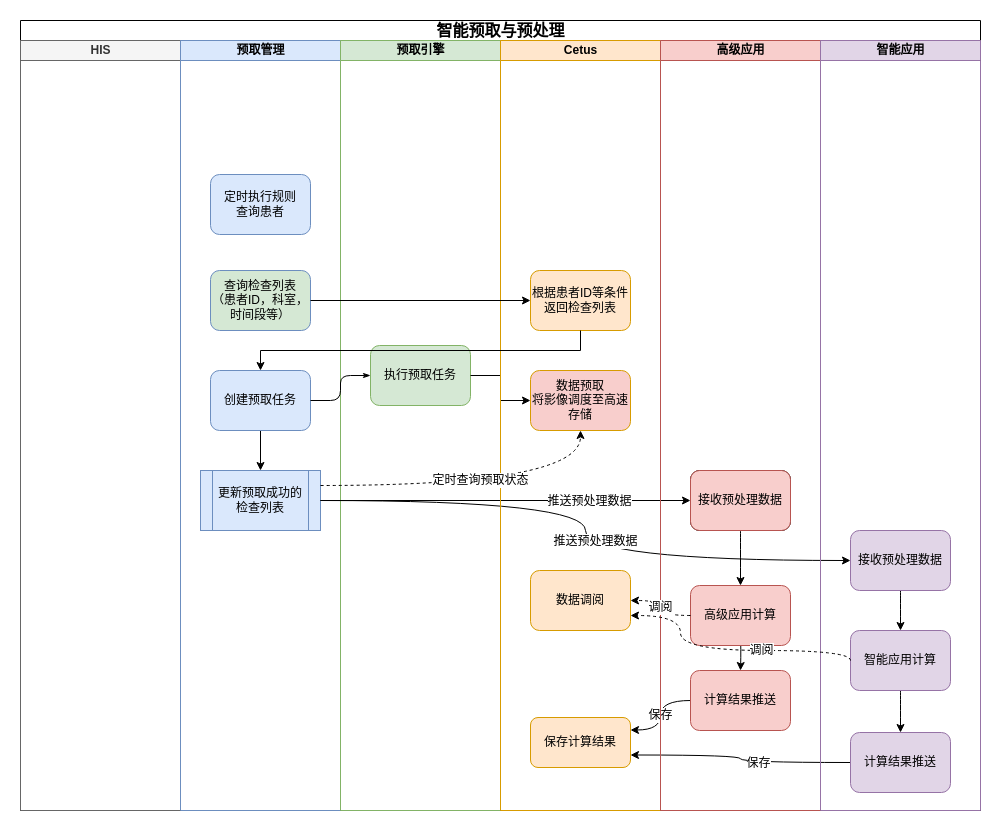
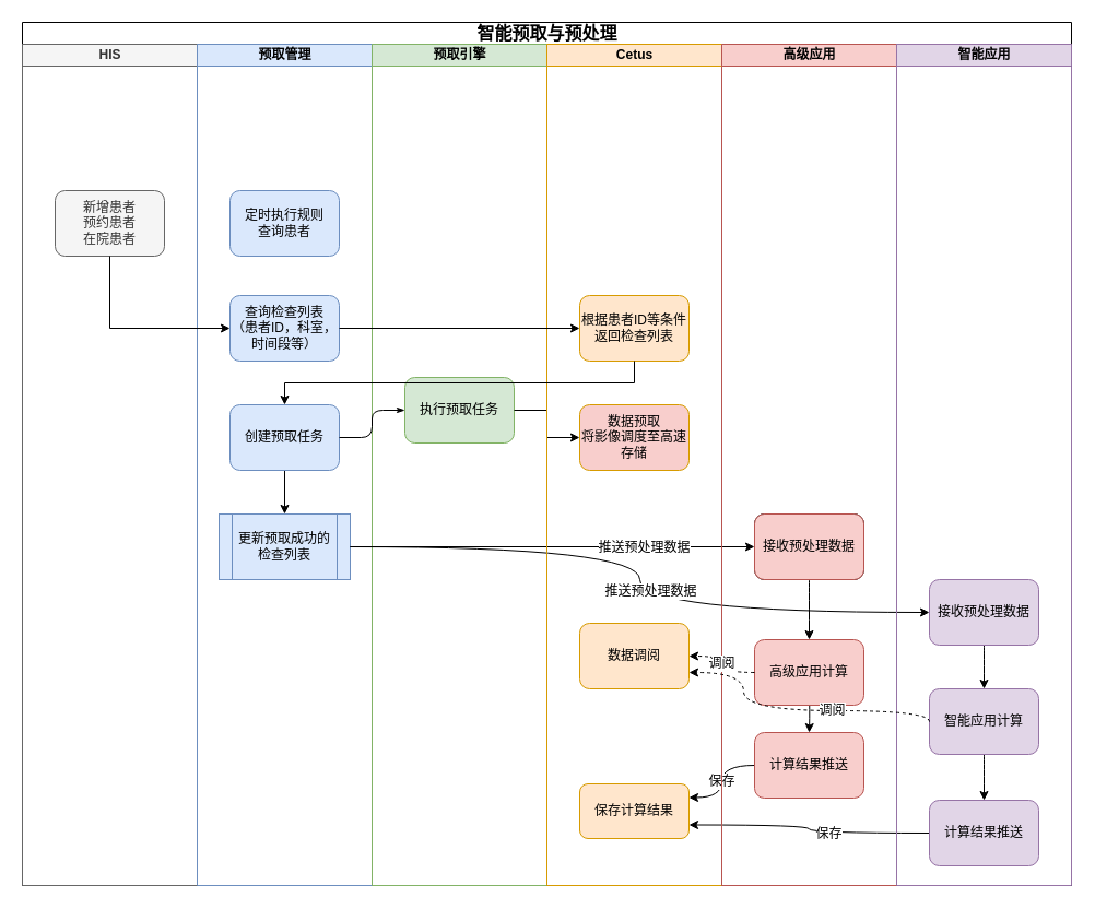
  <mxCell id="0" />
  <mxCell id="1" parent="0" />
  <mxCell id="2" value="&lt;font style=&quot;font-size: 16px&quot;&gt;智能预取与预处理&lt;/font&gt;" style="swimlane;html=1;childLayout=stackLayout;startSize=20;rounded=0;shadow=0;labelBackgroundColor=none;strokeWidth=1;fontFamily=Verdana;fontSize=8;align=center;" parent="1" vertex="1"><mxGeometry x="20" y="20" width="960" height="790" as="geometry" /></mxCell>
  <mxCell id="3" value="HIS" style="swimlane;html=1;startSize=20;fillColor=#f5f5f5;strokeColor=#666666;fontColor=#333333;" parent="2" vertex="1"><mxGeometry y="20" width="160" height="770" as="geometry" /></mxCell>
+ <mxCell id="4" value="新增患者&lt;br&gt;预约患者&lt;br&gt;在院患者" style="rounded=1;whiteSpace=wrap;html=1;shadow=0;labelBackgroundColor=none;strokeWidth=1;fontFamily=Helvetica;fontSize=12;align=center;fillColor=#f5f5f5;strokeColor=#666666;fontColor=#333333;" parent="3" vertex="1"><mxGeometry x="30" y="134" width="100" height="60" as="geometry" /></mxCell>
  <mxCell id="5" value="预取管理" style="swimlane;html=1;startSize=20;fillColor=#dae8fc;strokeColor=#6c8ebf;" parent="2" vertex="1"><mxGeometry x="160" y="20" width="160" height="770" as="geometry"><mxRectangle x="160" y="20" width="30" height="770" as="alternateBounds" /></mxGeometry></mxCell>
  <mxCell id="6" style="edgeStyle=orthogonalEdgeStyle;rounded=0;orthogonalLoop=1;jettySize=auto;html=1;exitX=0.5;exitY=1;exitDx=0;exitDy=0;fontFamily=Helvetica;fontSize=12;entryX=0.5;entryY=0;entryDx=0;entryDy=0;" parent="5" source="7" target="10" edge="1"><mxGeometry relative="1" as="geometry"><mxPoint x="80" y="430" as="targetPoint" /></mxGeometry></mxCell>
  <mxCell id="7" value="创建预取任务" style="rounded=1;whiteSpace=wrap;html=1;shadow=0;labelBackgroundColor=none;strokeWidth=1;fontFamily=Helvetica;fontSize=12;align=center;fillColor=#dae8fc;strokeColor=#6c8ebf;" parent="5" vertex="1"><mxGeometry x="30" y="330" width="100" height="60" as="geometry" /></mxCell>
  <mxCell id="8" value="定时执行规则&lt;br&gt;查询患者" style="rounded=1;whiteSpace=wrap;html=1;shadow=0;labelBackgroundColor=none;strokeWidth=1;fontFamily=Helvetica;fontSize=12;align=center;fillColor=#dae8fc;strokeColor=#6c8ebf;" parent="5" vertex="1"><mxGeometry x="30" y="134" width="100" height="60" as="geometry" /></mxCell>
- <mxCell id="9" value="查询检查列表&lt;br&gt;（患者ID，科室，时间段等）" style="rounded=1;whiteSpace=wrap;html=1;shadow=0;labelBackgroundColor=none;strokeWidth=1;fontFamily=Helvetica;fontSize=12;align=center;fillColor=#d5e8d4;strokeColor=#6c8ebf;" parent="5" vertex="1"><mxGeometry x="30" y="230" width="100" height="60" as="geometry" /></mxCell>
+ <mxCell id="9" value="查询检查列表&lt;br&gt;（患者ID，科室，时间段等）" style="rounded=1;whiteSpace=wrap;html=1;shadow=0;labelBackgroundColor=none;strokeWidth=1;fontFamily=Helvetica;fontSize=12;align=center;fillColor=#dae8fc;strokeColor=#6c8ebf;" parent="5" vertex="1"><mxGeometry x="30" y="230" width="100" height="60" as="geometry" /></mxCell>
  <mxCell id="10" value="&lt;span&gt;更新预取成功的检查列表&lt;/span&gt;" style="shape=process;whiteSpace=wrap;html=1;backgroundOutline=1;fontFamily=Helvetica;fontSize=12;fillColor=#dae8fc;strokeColor=#6c8ebf;" parent="5" vertex="1"><mxGeometry x="20" y="430" width="120" height="60" as="geometry" /></mxCell>
  <mxCell id="11" value="预取引擎" style="swimlane;html=1;startSize=20;fillColor=#d5e8d4;strokeColor=#82b366;" parent="2" vertex="1"><mxGeometry x="320" y="20" width="160" height="770" as="geometry"><mxRectangle x="320" y="20" width="30" height="770" as="alternateBounds" /></mxGeometry></mxCell>
  <mxCell id="12" value="执行预取任务" style="rounded=1;whiteSpace=wrap;html=1;shadow=0;labelBackgroundColor=none;strokeWidth=1;fontFamily=Helvetica;fontSize=12;align=center;fillColor=#d5e8d4;strokeColor=#82b366;" parent="11" vertex="1"><mxGeometry x="30" y="305" width="100" height="60" as="geometry" /></mxCell>
  <mxCell id="13" style="edgeStyle=orthogonalEdgeStyle;rounded=1;html=1;labelBackgroundColor=none;startArrow=none;startFill=0;startSize=5;endArrow=classicThin;endFill=1;endSize=5;jettySize=auto;orthogonalLoop=1;strokeWidth=1;fontFamily=Helvetica;fontSize=12;entryX=0;entryY=0.5;entryDx=0;entryDy=0;" parent="2" source="7" target="12" edge="1"><mxGeometry relative="1" as="geometry"><mxPoint x="350" y="385" as="targetPoint" /></mxGeometry></mxCell>
  <mxCell id="14" style="edgeStyle=orthogonalEdgeStyle;rounded=0;orthogonalLoop=1;jettySize=auto;html=1;exitX=1;exitY=0.5;exitDx=0;exitDy=0;entryX=0;entryY=0.5;entryDx=0;entryDy=0;fontFamily=Helvetica;fontSize=12;" parent="2" source="12" target="24" edge="1"><mxGeometry relative="1" as="geometry" /></mxCell>
  <mxCell id="15" style="edgeStyle=orthogonalEdgeStyle;rounded=0;orthogonalLoop=1;jettySize=auto;html=1;entryX=0;entryY=0.5;entryDx=0;entryDy=0;fontFamily=Helvetica;fontSize=12;exitX=1;exitY=0.5;exitDx=0;exitDy=0;" parent="2" source="10" target="30" edge="1"><mxGeometry relative="1" as="geometry"><mxPoint x="320" y="480" as="sourcePoint" /></mxGeometry></mxCell>
  <mxCell id="16" style="rounded=0;orthogonalLoop=1;jettySize=auto;html=1;elbow=vertical;entryX=0;entryY=0.5;entryDx=0;entryDy=0;edgeStyle=orthogonalEdgeStyle;curved=1;fontFamily=Helvetica;fontSize=12;exitX=1;exitY=0.5;exitDx=0;exitDy=0;" parent="2" source="10" target="37" edge="1"><mxGeometry relative="1" as="geometry"><mxPoint x="320" y="480" as="sourcePoint" /><mxPoint x="810" y="540" as="targetPoint" /></mxGeometry></mxCell>
  <mxCell id="17" value="推送预处理数据" style="edgeLabel;html=1;align=center;verticalAlign=middle;resizable=0;points=[];fontFamily=Helvetica;fontSize=12;" parent="16" vertex="1" connectable="0"><mxGeometry x="-0.476" y="-1" relative="1" as="geometry"><mxPoint x="113" y="-1" as="offset" /></mxGeometry></mxCell>
  <mxCell id="18" value="推送预处理数据" style="edgeLabel;html=1;align=center;verticalAlign=middle;resizable=0;points=[];fontFamily=Helvetica;fontSize=12;" parent="16" vertex="1" connectable="0"><mxGeometry x="0.19" y="16" relative="1" as="geometry"><mxPoint x="-17.0" y="-4" as="offset" /></mxGeometry></mxCell>
  <mxCell id="19" value="保存" style="rounded=0;orthogonalLoop=1;jettySize=auto;html=1;exitX=0;exitY=0.5;exitDx=0;exitDy=0;edgeStyle=orthogonalEdgeStyle;curved=1;fontFamily=Helvetica;fontSize=12;entryX=1;entryY=0.25;entryDx=0;entryDy=0;" parent="2" source="32" target="25" edge="1"><mxGeometry relative="1" as="geometry"><mxPoint x="610" y="700" as="targetPoint" /></mxGeometry></mxCell>
  <mxCell id="20" style="rounded=0;orthogonalLoop=1;jettySize=auto;html=1;exitX=0;exitY=0.5;exitDx=0;exitDy=0;entryX=1;entryY=0.75;entryDx=0;entryDy=0;edgeStyle=orthogonalEdgeStyle;curved=1;fontFamily=Helvetica;fontSize=12;" parent="2" source="40" target="25" edge="1"><mxGeometry relative="1" as="geometry" /></mxCell>
  <mxCell id="21" value="保存" style="edgeLabel;html=1;align=center;verticalAlign=middle;resizable=0;points=[];fontFamily=Helvetica;fontSize=12;" parent="20" vertex="1" connectable="0"><mxGeometry x="-0.214" y="-7" relative="1" as="geometry"><mxPoint x="-4" y="7" as="offset" /></mxGeometry></mxCell>
+ <mxCell id="22" style="edgeStyle=orthogonalEdgeStyle;rounded=0;orthogonalLoop=1;jettySize=auto;html=1;exitX=0.5;exitY=1;exitDx=0;exitDy=0;fontFamily=Helvetica;fontSize=12;entryX=0;entryY=0.5;entryDx=0;entryDy=0;" parent="2" source="4" target="9" edge="1"><mxGeometry relative="1" as="geometry"><mxPoint x="80" y="310" as="targetPoint" /></mxGeometry></mxCell>
  <mxCell id="23" value="Cetus" style="swimlane;html=1;startSize=20;fillColor=#ffe6cc;strokeColor=#d79b00;" parent="2" vertex="1"><mxGeometry x="480" y="20" width="160" height="770" as="geometry"><mxRectangle x="480" y="20" width="30" height="770" as="alternateBounds" /></mxGeometry></mxCell>
  <mxCell id="24" value="数据预取&lt;br style=&quot;font-size: 12px;&quot;&gt;将影像调度至高速存储" style="rounded=1;whiteSpace=wrap;html=1;shadow=0;labelBackgroundColor=none;strokeWidth=1;fontFamily=Helvetica;fontSize=12;align=center;fillColor=#f8cecc;strokeColor=#d79b00;" parent="23" vertex="1"><mxGeometry x="30" y="330" width="100" height="60" as="geometry" /></mxCell>
  <mxCell id="25" value="保存计算结果" style="rounded=1;whiteSpace=wrap;html=1;shadow=0;labelBackgroundColor=none;strokeWidth=1;fontFamily=Helvetica;fontSize=12;align=center;fillColor=#ffe6cc;strokeColor=#d79b00;" parent="23" vertex="1"><mxGeometry x="30" y="677" width="100" height="50" as="geometry" /></mxCell>
  <mxCell id="26" value="根据患者ID等条件返回检查列表" style="rounded=1;whiteSpace=wrap;html=1;shadow=0;labelBackgroundColor=none;strokeWidth=1;fontFamily=Helvetica;fontSize=12;align=center;fillColor=#ffe6cc;strokeColor=#d79b00;" parent="23" vertex="1"><mxGeometry x="30" y="230" width="100" height="60" as="geometry" /></mxCell>
  <mxCell id="27" value="数据调阅" style="rounded=1;whiteSpace=wrap;html=1;shadow=0;labelBackgroundColor=none;strokeWidth=1;fontFamily=Helvetica;fontSize=12;align=center;fillColor=#ffe6cc;strokeColor=#d79b00;" parent="23" vertex="1"><mxGeometry x="30" y="530" width="100" height="60" as="geometry" /></mxCell>
  <mxCell id="28" value="高级应用" style="swimlane;html=1;startSize=20;fillColor=#f8cecc;strokeColor=#b85450;" parent="2" vertex="1"><mxGeometry x="640" y="20" width="160" height="770" as="geometry"><mxRectangle x="640" y="20" width="30" height="770" as="alternateBounds" /></mxGeometry></mxCell>
  <mxCell id="29" style="edgeStyle=orthogonalEdgeStyle;curved=1;rounded=0;orthogonalLoop=1;jettySize=auto;html=1;exitX=0.5;exitY=1;exitDx=0;exitDy=0;entryX=0.5;entryY=0;entryDx=0;entryDy=0;fontFamily=Helvetica;fontSize=12;" parent="28" source="30" target="34" edge="1"><mxGeometry relative="1" as="geometry"><mxPoint x="80" y="530" as="targetPoint" /></mxGeometry></mxCell>
  <mxCell id="30" value="接收预处理数据" style="rounded=1;whiteSpace=wrap;html=1;shadow=0;labelBackgroundColor=none;strokeWidth=1;fontFamily=Helvetica;fontSize=12;align=center;" parent="28" vertex="1"><mxGeometry x="30" y="430" width="100" height="60" as="geometry" /></mxCell>
  <mxCell id="31" style="edgeStyle=orthogonalEdgeStyle;curved=1;rounded=0;orthogonalLoop=1;jettySize=auto;html=1;exitX=0.5;exitY=1;exitDx=0;exitDy=0;entryX=0.5;entryY=0;entryDx=0;entryDy=0;fontFamily=Helvetica;fontSize=12;" parent="28" target="32" edge="1"><mxGeometry relative="1" as="geometry"><mxPoint x="80" y="590" as="sourcePoint" /></mxGeometry></mxCell>
  <mxCell id="32" value="计算结果推送" style="rounded=1;whiteSpace=wrap;html=1;shadow=0;labelBackgroundColor=none;strokeWidth=1;fontFamily=Helvetica;fontSize=12;align=center;fillColor=#f8cecc;strokeColor=#b85450;" parent="28" vertex="1"><mxGeometry x="30" y="630" width="100" height="60" as="geometry" /></mxCell>
  <mxCell id="33" value="接收预处理数据" style="rounded=1;whiteSpace=wrap;html=1;shadow=0;labelBackgroundColor=none;strokeWidth=1;fontFamily=Helvetica;fontSize=12;align=center;fillColor=#f8cecc;strokeColor=#b85450;" parent="28" vertex="1"><mxGeometry x="30" y="430" width="100" height="60" as="geometry" /></mxCell>
  <mxCell id="34" value="高级应用计算" style="rounded=1;whiteSpace=wrap;html=1;shadow=0;labelBackgroundColor=none;strokeWidth=1;fontFamily=Helvetica;fontSize=12;align=center;fillColor=#f8cecc;strokeColor=#b85450;" parent="28" vertex="1"><mxGeometry x="30" y="545" width="100" height="60" as="geometry" /></mxCell>
  <mxCell id="35" value="智能应用" style="swimlane;html=1;startSize=20;fillColor=#e1d5e7;strokeColor=#9673a6;" parent="2" vertex="1"><mxGeometry x="800" y="20" width="160" height="770" as="geometry"><mxRectangle x="800" y="20" width="30" height="770" as="alternateBounds" /></mxGeometry></mxCell>
  <mxCell id="36" style="edgeStyle=orthogonalEdgeStyle;curved=1;rounded=0;orthogonalLoop=1;jettySize=auto;html=1;exitX=0.5;exitY=1;exitDx=0;exitDy=0;entryX=0.5;entryY=0;entryDx=0;entryDy=0;fontFamily=Helvetica;fontSize=12;" parent="35" source="37" target="39" edge="1"><mxGeometry relative="1" as="geometry" /></mxCell>
  <mxCell id="37" value="接收预处理数据" style="rounded=1;whiteSpace=wrap;html=1;shadow=0;labelBackgroundColor=none;strokeWidth=1;fontFamily=Helvetica;fontSize=12;align=center;fillColor=#e1d5e7;strokeColor=#9673a6;" parent="35" vertex="1"><mxGeometry x="30" y="490" width="100" height="60" as="geometry" /></mxCell>
  <mxCell id="38" style="edgeStyle=orthogonalEdgeStyle;curved=1;rounded=0;orthogonalLoop=1;jettySize=auto;html=1;entryX=0.5;entryY=0;entryDx=0;entryDy=0;fontFamily=Helvetica;fontSize=12;" parent="35" source="39" target="40" edge="1"><mxGeometry relative="1" as="geometry" /></mxCell>
  <mxCell id="39" value="智能应用计算" style="rounded=1;whiteSpace=wrap;html=1;shadow=0;labelBackgroundColor=none;strokeWidth=1;fontFamily=Helvetica;fontSize=12;align=center;fillColor=#e1d5e7;strokeColor=#9673a6;" parent="35" vertex="1"><mxGeometry x="30" y="590" width="100" height="60" as="geometry" /></mxCell>
  <mxCell id="40" value="计算结果推送" style="rounded=1;whiteSpace=wrap;html=1;shadow=0;labelBackgroundColor=none;strokeWidth=1;fontFamily=Helvetica;fontSize=12;align=center;fillColor=#e1d5e7;strokeColor=#9673a6;" parent="35" vertex="1"><mxGeometry x="30" y="692" width="100" height="60" as="geometry" /></mxCell>
  <mxCell id="41" style="edgeStyle=orthogonalEdgeStyle;rounded=0;orthogonalLoop=1;jettySize=auto;html=1;exitX=1;exitY=0.5;exitDx=0;exitDy=0;entryX=0;entryY=0.5;entryDx=0;entryDy=0;fontFamily=Helvetica;fontSize=12;" parent="2" source="9" target="26" edge="1"><mxGeometry relative="1" as="geometry" /></mxCell>
  <mxCell id="42" style="edgeStyle=orthogonalEdgeStyle;rounded=0;orthogonalLoop=1;jettySize=auto;html=1;exitX=0.5;exitY=1;exitDx=0;exitDy=0;entryX=0.5;entryY=0;entryDx=0;entryDy=0;fontFamily=Helvetica;fontSize=12;" parent="2" source="26" target="7" edge="1"><mxGeometry relative="1" as="geometry" /></mxCell>
  <mxCell id="43" value="调阅" style="edgeStyle=orthogonalEdgeStyle;curved=1;rounded=0;orthogonalLoop=1;jettySize=auto;html=1;exitX=0;exitY=0.5;exitDx=0;exitDy=0;entryX=1;entryY=0.5;entryDx=0;entryDy=0;dashed=1;fontFamily=Helvetica;fontSize=12;" parent="2" source="34" target="27" edge="1"><mxGeometry relative="1" as="geometry" /></mxCell>
  <mxCell id="44" value="调阅" style="edgeStyle=orthogonalEdgeStyle;curved=1;rounded=0;orthogonalLoop=1;jettySize=auto;html=1;exitX=0;exitY=0.5;exitDx=0;exitDy=0;entryX=1;entryY=0.75;entryDx=0;entryDy=0;dashed=1;fontFamily=Helvetica;fontSize=12;" parent="2" source="39" target="27" edge="1"><mxGeometry x="-0.25" relative="1" as="geometry"><Array as="points"><mxPoint x="830" y="630" /><mxPoint x="660" y="630" /><mxPoint x="660" y="595" /></Array><mxPoint as="offset" /></mxGeometry></mxCell>
- <mxCell id="45" value="定时查询预取状态" style="edgeStyle=orthogonalEdgeStyle;curved=1;rounded=0;orthogonalLoop=1;jettySize=auto;html=1;exitX=1;exitY=0.25;exitDx=0;exitDy=0;entryX=0.5;entryY=1;entryDx=0;entryDy=0;dashed=1;fontFamily=Helvetica;fontSize=12;" parent="2" source="10" target="24" edge="1"><mxGeometry x="0.016" y="5" relative="1" as="geometry"><mxPoint as="offset" /></mxGeometry></mxCell>
